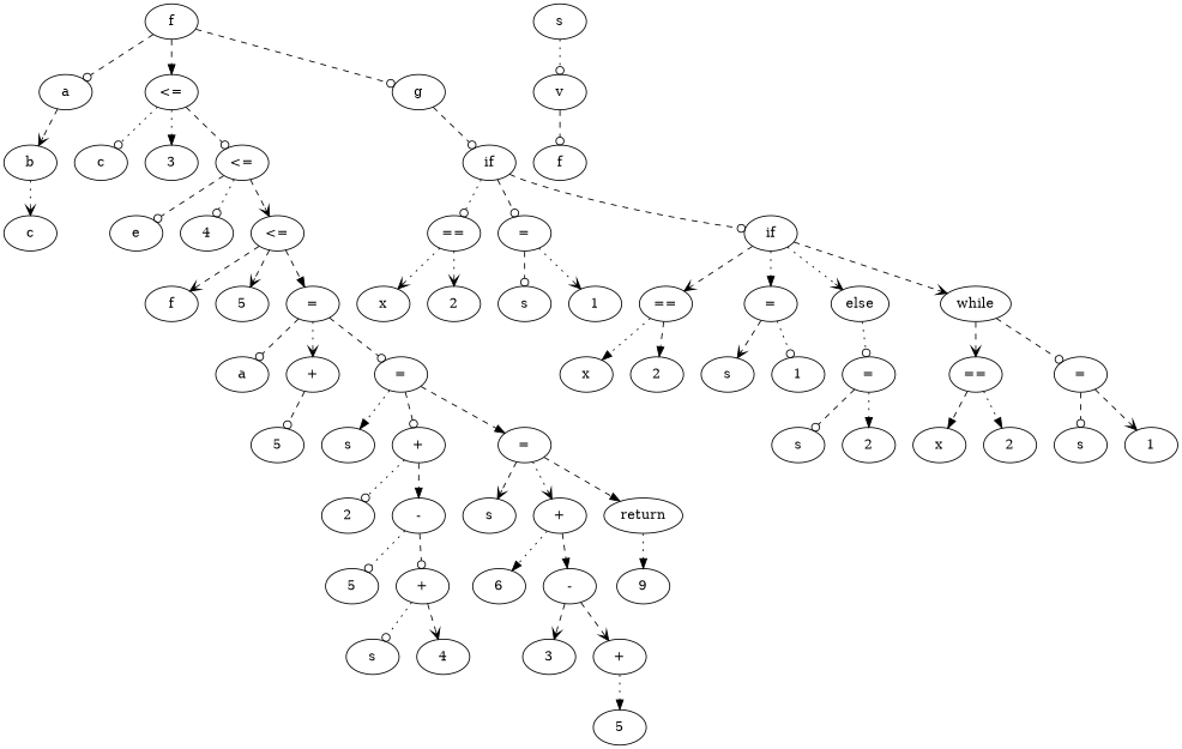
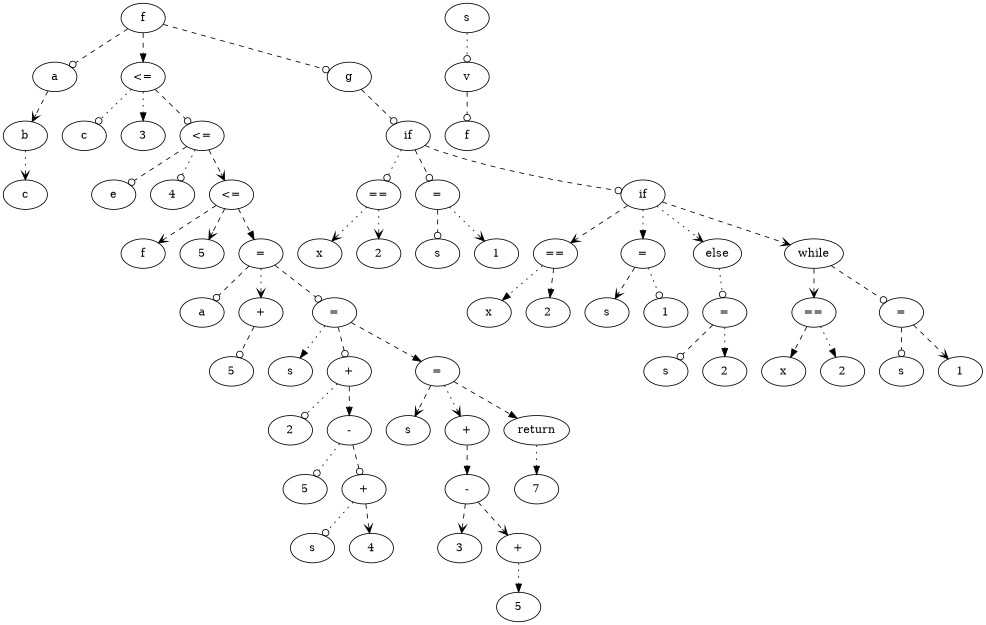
  digraph {
    edge [arrowhead=odot style=dashed]
    n1 [label=f]
    n2 [label=a]
    n3 [label="<="]
    n4 [label=g]
    n5 [label=b]
    n6 [label=c]
    n7 [label=3]
    n8 [label="<="]
    n9 [label=if]
    n10 [label=c]
    n11 [label=e]
    n12 [label=4]
    n13 [label="<="]
    n14 [label=f]
    n15 [label=5]
    n16 [label="="]
    n17 [label=a]
    n18 [label="+"]
    n19 [label="="]
    n20 [label=5]
    n21 [label=s]
    n22 [label="+"]
    n23 [label="="]
    n24 [label=2]
    n25 [label="-"]
    n26 [label=s]
    n27 [label="+"]
    n28 [label=return]
    n29 [label=5]
    n30 [label="+"]
    n31 [label=s]
    n32 [label=4]
-   n33 [label=6]
    n34 [label="-"]
-   n35 [label=9]
+   n35 [label=7]
    n36 [label=3]
    n37 [label="+"]
    n38 [label=5]
    n39 [label=s]
    n40 [label=v]
    n41 [label=f]
    n42 [label="=="]
    n43 [label="="]
    n44 [label=if]
    n45 [label=x]
    n46 [label=2]
    n47 [label=s]
    n48 [label=1]
    n49 [label="=="]
    n50 [label="="]
    n51 [label=else]
    n52 [label=while]
    n53 [label=x]
    n54 [label=2]
    n55 [label=s]
    n56 [label=1]
    n57 [label="="]
    n58 [label="=="]
    n59 [label="="]
    n60 [label=s]
    n61 [label=2]
    n62 [label=x]
    n63 [label=2]
    n64 [label=s]
    n65 [label=1]
    n1 -> n2
    n1 -> n3 [arrowhead=normal]
    n1 -> n4
    n2 -> n5 [arrowhead=vee]
    n3 -> n6 [style=dotted]
    n3 -> n7 [arrowhead=normal style=dotted]
    n3 -> n8
    n4 -> n9
    n5 -> n10 [arrowhead=vee style=dotted]
    n8 -> n11
    n8 -> n12 [style=dotted]
    n8 -> n13 [arrowhead=vee]
    n9 -> n42 [style=dotted]
    n9 -> n43
    n9 -> n44
    n13 -> n14 [arrowhead=vee]
    n13 -> n15 [arrowhead=vee]
    n13 -> n16 [arrowhead=normal]
    n16 -> n17
    n16 -> n18 [arrowhead=vee style=dotted]
    n16 -> n19
    n18 -> n20
    n19 -> n21 [arrowhead=normal style=dotted]
    n19 -> n22
    n19 -> n23 [arrowhead=normal]
    n22 -> n24 [style=dotted]
    n22 -> n25 [arrowhead=normal]
    n23 -> n26 [arrowhead=vee]
    n23 -> n27 [arrowhead=vee style=dotted]
    n23 -> n28 [arrowhead=normal]
    n25 -> n29 [style=dotted]
    n25 -> n30
-   n27 -> n33 [arrowhead=normal style=dotted]
    n27 -> n34 [arrowhead=normal]
    n28 -> n35 [arrowhead=normal style=dotted]
    n30 -> n31 [style=dotted]
    n30 -> n32 [arrowhead=vee]
    n34 -> n36 [arrowhead=vee]
    n34 -> n37 [arrowhead=vee]
    n37 -> n38 [arrowhead=normal style=dotted]
    n39 -> n40 [style=dotted]
    n40 -> n41
    n42 -> n45 [arrowhead=vee style=dotted]
    n42 -> n46 [arrowhead=vee style=dotted]
    n43 -> n47
    n43 -> n48 [arrowhead=vee style=dotted]
    n44 -> n49 [arrowhead=vee]
    n44 -> n50 [arrowhead=normal style=dotted]
    n44 -> n51 [arrowhead=vee style=dotted]
    n44 -> n52 [arrowhead=vee]
    n49 -> n53 [arrowhead=normal style=dotted]
    n49 -> n54 [arrowhead=normal]
    n50 -> n55 [arrowhead=vee]
    n50 -> n56 [style=dotted]
    n51 -> n57 [style=dotted]
    n52 -> n58 [arrowhead=vee]
    n52 -> n59
    n57 -> n60
    n57 -> n61 [arrowhead=normal style=dotted]
    n58 -> n62 [arrowhead=normal]
    n58 -> n63 [arrowhead=normal style=dotted]
    n59 -> n64
    n59 -> n65 [arrowhead=vee]
  }
